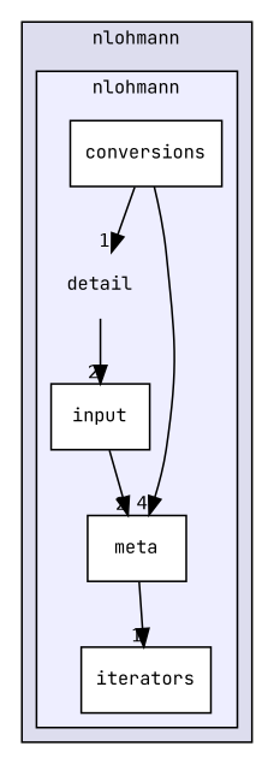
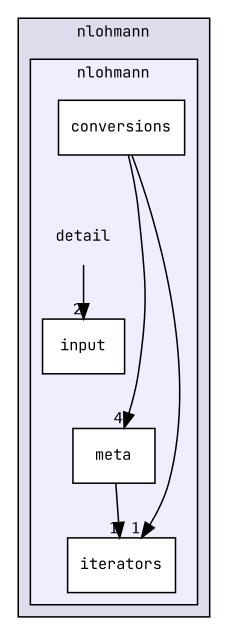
  digraph {
    compound=true
    fontname="JetBrains Mono"
    node [fontname="JetBrains Mono" fontsize=10 shape=box color=black fillcolor=white style=filled]
    edge [fontname="JetBrains Mono" headlabel=2 labeldistance=1.5 labelfontname=Helvetica labelfontsize=10]
    n1 [label=detail shape=plaintext color="" fillcolor="" style=""]
    n2 [label=conversions]
    n3 [label=input]
    n4 [label=iterators]
    n5 [label=meta]
    subgraph cluster_1 {
      bgcolor="#ddddee"
      fontsize=10
      label=nlohmann
      pencolor=black
      subgraph cluster_2 {
        bgcolor="#eeeeff"
        fontsize=10
        label=nlohmann
        pencolor=black
        n1
        n2
        n3
        n4
        n5
      }
    }
    n1 -> n3
-   n2 -> n1 [headlabel=1]
+   n2 -> n4 [headlabel=1]
    n2 -> n5 [headlabel=4]
-   n3 -> n5
    n5 -> n4 [headlabel=1]
  }
